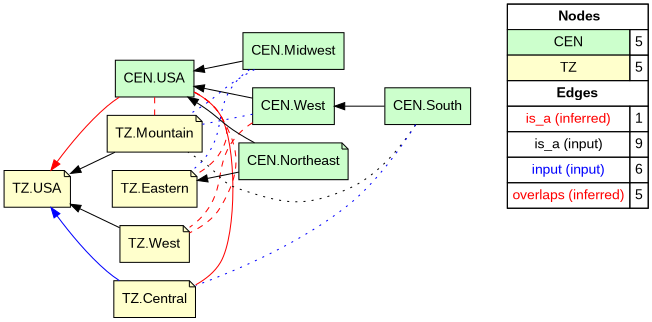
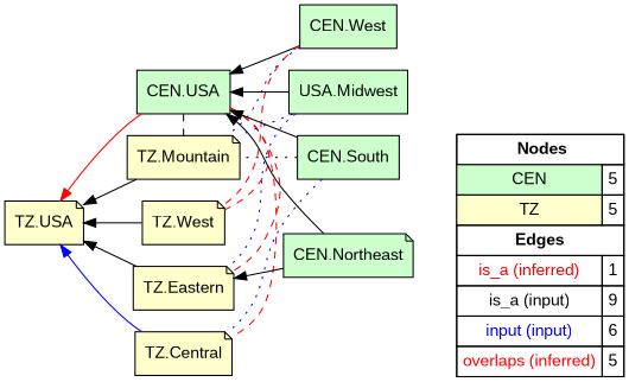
  digraph {
    fontname="Liberation Sans"
    rankdir=RL
    node [fillcolor="#CCFFCC" fontname="Liberation Sans" shape=note style=filled]
    edge [arrowhead=normal color="#000000" constraint=true fontname="Liberation Sans" penwidth=1 style=solid]
    n1 [fillcolor=white label=<   <TABLE BORDER="0" CELLBORDER="1" CELLSPACING="0" CELLPADDING="4">  <TR> <TD COLSPAN="2"><font face="Arial Black"> Nodes</font></TD> </TR>  <TR>   <TD bgcolor="#CCFFCC" fontname="helvetica">CEN</TD>   <TD>5</TD>   </TR>  <TR>   <TD bgcolor="#FFFFCC" fontname="helvetica">TZ</TD>   <TD>5</TD>   </TR>  <TR> <TD COLSPAN="2"><font face = "Arial Black"> Edges </font></TD> </TR>  <TR>   <TD><font color ="#FF0000">is_a (inferred)</font></TD><TD>1</TD> </TR> <TR>   <TD><font color ="#000000">is_a (input)</font></TD><TD>9</TD> </TR> <TR>   <TD><font color ="#0000FF">input (input)</font></TD><TD>6</TD> </TR> <TR>   <TD><font color ="#FF0000">overlaps (inferred)</font></TD><TD>5</TD> </TR> </TABLE>   > margin=0 shape=box]
    "CEN.West" [shape=box]
    "CEN.USA" [shape=box]
    "TZ.Mountain" [fillcolor="#FFFFCC"]
    n5 [fillcolor="#FFFFCC" label="TZ.West"]
    "TZ.Eastern" [fillcolor="#FFFFCC"]
    "TZ.Central" [fillcolor="#FFFFCC"]
    "TZ.USA" [fillcolor="#FFFFCC"]
    "CEN.Northeast"
-   "CEN.Midwest" [shape=box]
+   "CEN.Midwest" [shape=box label="USA.Midwest"]
    "CEN.South" [shape=box]
    subgraph sub_1 {
      rank=source
      n1
    }
    "CEN.West" -> "CEN.USA"
    "CEN.West" -> "TZ.Mountain" [arrowhead=none color="#0000FF" constraint=false style=dotted]
    "CEN.West" -> n5 [arrowhead=none color="#FF0000" constraint=false style=dashed]
-   "CEN.USA" -> "TZ.Mountain" [arrowhead=none color="#FF0000" constraint=false style=dashed]
+   "CEN.USA" -> "TZ.Mountain" [arrowhead=none constraint=false style=dashed]
    "CEN.USA" -> n5 [arrowhead=none color="#FF0000" constraint=false style=dashed]
    "CEN.USA" -> "TZ.Eastern" [arrowhead=none color="#FF0000" constraint=false style=dashed]
-   "CEN.USA" -> "TZ.Central" [arrowhead=none color="#FF0000" constraint=false]
+   "CEN.USA" -> "TZ.Central" [arrowhead=none color="#FF0000" constraint=false style=dashed]
    "CEN.USA" -> "TZ.USA" [color="#FF0000"]
    "TZ.Mountain" -> "TZ.USA"
    n5 -> "TZ.USA"
+   "TZ.Eastern" -> "TZ.USA"
    "TZ.Central" -> "TZ.USA" [color="#0000FF"]
    "CEN.Northeast" -> "CEN.USA"
    "CEN.Northeast" -> "TZ.Eastern"
    "CEN.Midwest" -> "CEN.USA"
    "CEN.Midwest" -> "TZ.Mountain" [arrowhead=none color="#0000FF" constraint=false style=dotted]
    "CEN.Midwest" -> "TZ.Eastern" [arrowhead=none color="#0000FF" constraint=false style=dotted]
-   "CEN.South" -> "CEN.West"
+   "CEN.South" -> "CEN.USA"
    "CEN.South" -> "TZ.Mountain" [arrowhead=none constraint=false style=dotted]
    "CEN.South" -> "TZ.Central" [arrowhead=none color="#0000FF" constraint=false style=dotted]
  }
